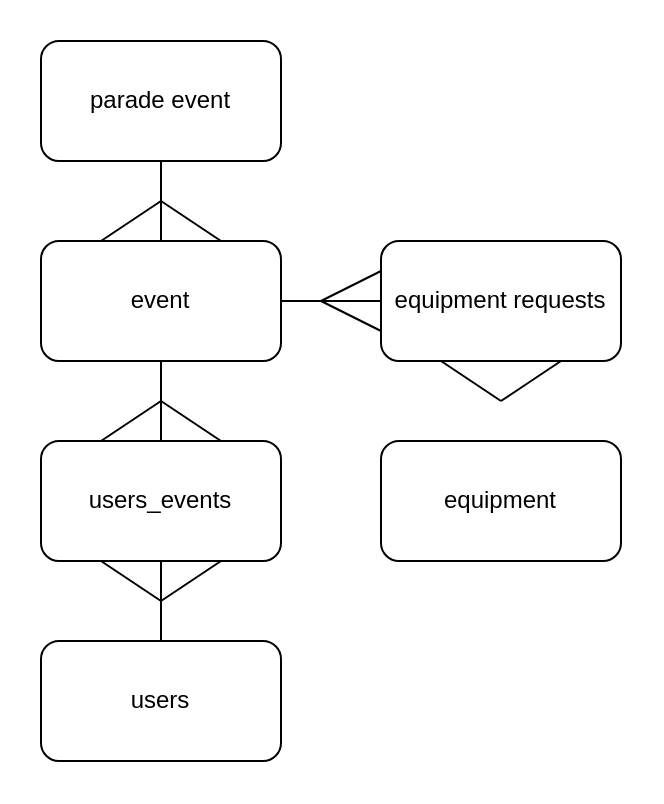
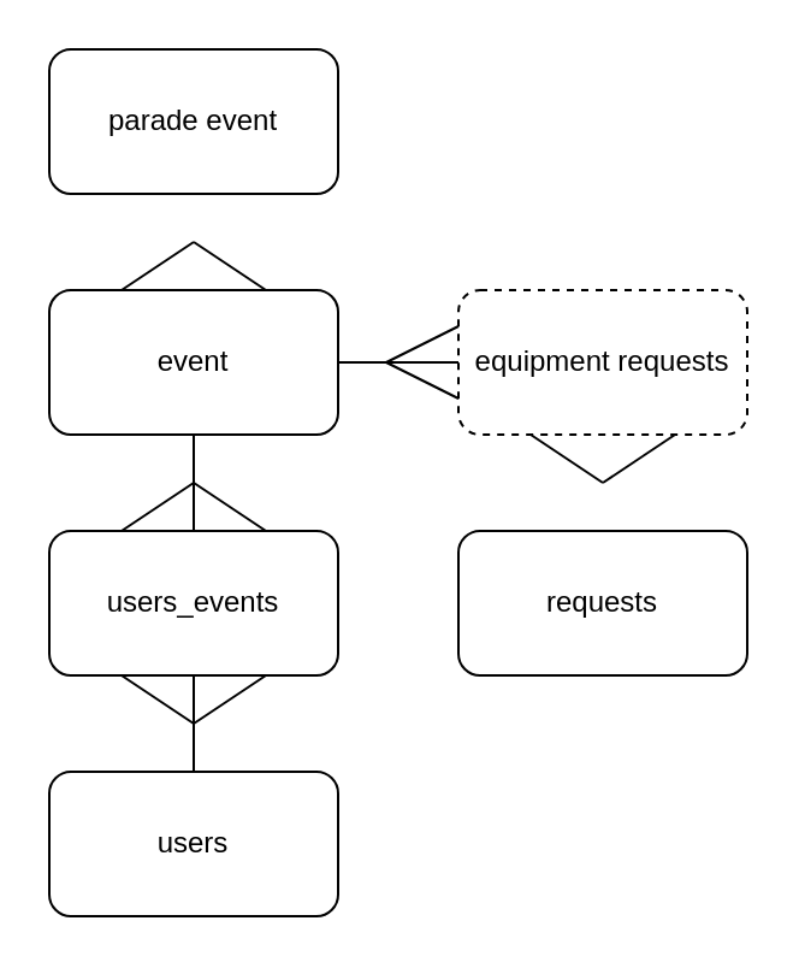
  <mxCell id="0" />
  <mxCell id="1" parent="0" />
  <mxCell id="2" value="parade event" style="rounded=1;whiteSpace=wrap;html=1;" parent="1" vertex="1"><mxGeometry x="20" y="20" width="120" height="60" as="geometry" /></mxCell>
  <mxCell id="3" value="event" style="rounded=1;whiteSpace=wrap;html=1;" parent="1" vertex="1"><mxGeometry x="20" y="120" width="120" height="60" as="geometry" /></mxCell>
- <mxCell id="4" value="" style="endArrow=none;html=1;rounded=0;entryX=0.5;entryY=1;entryDx=0;entryDy=0;exitX=0.5;exitY=0;exitDx=0;exitDy=0;" parent="1" source="3" target="2" edge="1"><mxGeometry width="50" height="50" relative="1" as="geometry"><mxPoint x="60" y="180" as="sourcePoint" /><mxPoint x="110" y="130" as="targetPoint" /></mxGeometry></mxCell>
  <mxCell id="5" value="" style="endArrow=none;html=1;rounded=0;exitX=0.25;exitY=0;exitDx=0;exitDy=0;" parent="1" source="3" edge="1"><mxGeometry width="50" height="50" relative="1" as="geometry"><mxPoint x="60" y="180" as="sourcePoint" /><mxPoint x="80" y="100" as="targetPoint" /></mxGeometry></mxCell>
  <mxCell id="6" value="" style="endArrow=none;html=1;rounded=0;entryX=0.75;entryY=0;entryDx=0;entryDy=0;" parent="1" target="3" edge="1"><mxGeometry width="50" height="50" relative="1" as="geometry"><mxPoint x="80" y="100" as="sourcePoint" /><mxPoint x="110" y="130" as="targetPoint" /></mxGeometry></mxCell>
- <mxCell id="7" value="equipment requests" style="rounded=1;whiteSpace=wrap;html=1;" parent="1" vertex="1"><mxGeometry x="190" y="120" width="120" height="60" as="geometry" /></mxCell>
- <mxCell id="8" value="equipment" style="rounded=1;whiteSpace=wrap;html=1;" parent="1" vertex="1"><mxGeometry x="190" y="220" width="120" height="60" as="geometry" /></mxCell>
+ <mxCell id="7" value="equipment requests" style="rounded=1;whiteSpace=wrap;html=1;dashed=1;" parent="1" vertex="1"><mxGeometry x="190" y="120" width="120" height="60" as="geometry" /></mxCell>
+ <mxCell id="8" value="requests" style="rounded=1;whiteSpace=wrap;html=1;" parent="1" vertex="1"><mxGeometry x="190" y="220" width="120" height="60" as="geometry" /></mxCell>
  <mxCell id="9" value="" style="endArrow=none;html=1;rounded=0;entryX=0;entryY=0.5;entryDx=0;entryDy=0;exitX=1;exitY=0.5;exitDx=0;exitDy=0;" parent="1" source="3" target="7" edge="1"><mxGeometry width="50" height="50" relative="1" as="geometry"><mxPoint x="60" y="260" as="sourcePoint" /><mxPoint x="110" y="210" as="targetPoint" /></mxGeometry></mxCell>
  <mxCell id="10" value="" style="endArrow=none;html=1;rounded=0;exitX=0;exitY=0.25;exitDx=0;exitDy=0;" parent="1" source="7" edge="1"><mxGeometry width="50" height="50" relative="1" as="geometry"><mxPoint x="60" y="260" as="sourcePoint" /><mxPoint x="160" y="150" as="targetPoint" /></mxGeometry></mxCell>
  <mxCell id="11" value="" style="endArrow=none;html=1;rounded=0;entryX=0;entryY=0.75;entryDx=0;entryDy=0;" parent="1" target="7" edge="1"><mxGeometry width="50" height="50" relative="1" as="geometry"><mxPoint x="160" y="150" as="sourcePoint" /><mxPoint x="110" y="210" as="targetPoint" /></mxGeometry></mxCell>
  <mxCell id="12" value="" style="endArrow=none;html=1;rounded=0;entryX=0.25;entryY=1;entryDx=0;entryDy=0;" parent="1" target="7" edge="1"><mxGeometry width="50" height="50" relative="1" as="geometry"><mxPoint x="250" y="200" as="sourcePoint" /><mxPoint x="110" y="210" as="targetPoint" /></mxGeometry></mxCell>
  <mxCell id="13" value="" style="endArrow=none;html=1;rounded=0;entryX=0.75;entryY=1;entryDx=0;entryDy=0;" parent="1" target="7" edge="1"><mxGeometry width="50" height="50" relative="1" as="geometry"><mxPoint x="250" y="200" as="sourcePoint" /><mxPoint x="110" y="210" as="targetPoint" /></mxGeometry></mxCell>
  <mxCell id="14" value="users_events" style="rounded=1;whiteSpace=wrap;html=1;" parent="1" vertex="1"><mxGeometry x="20" y="220" width="120" height="60" as="geometry" /></mxCell>
  <mxCell id="15" value="" style="endArrow=none;html=1;rounded=0;exitX=0.5;exitY=0;exitDx=0;exitDy=0;entryX=0.5;entryY=1;entryDx=0;entryDy=0;" parent="1" source="14" target="3" edge="1"><mxGeometry width="50" height="50" relative="1" as="geometry"><mxPoint x="60" y="220" as="sourcePoint" /><mxPoint x="110" y="170" as="targetPoint" /></mxGeometry></mxCell>
  <mxCell id="16" value="" style="endArrow=none;html=1;rounded=0;exitX=0.25;exitY=0;exitDx=0;exitDy=0;" parent="1" source="14" edge="1"><mxGeometry width="50" height="50" relative="1" as="geometry"><mxPoint x="60" y="220" as="sourcePoint" /><mxPoint x="80" y="200" as="targetPoint" /></mxGeometry></mxCell>
  <mxCell id="17" value="" style="endArrow=none;html=1;rounded=0;entryX=0.75;entryY=0;entryDx=0;entryDy=0;" parent="1" target="14" edge="1"><mxGeometry width="50" height="50" relative="1" as="geometry"><mxPoint x="80" y="200" as="sourcePoint" /><mxPoint x="110" y="180" as="targetPoint" /></mxGeometry></mxCell>
  <mxCell id="18" value="users" style="rounded=1;whiteSpace=wrap;html=1;" vertex="1" parent="1"><mxGeometry x="20" y="320" width="120" height="60" as="geometry" /></mxCell>
  <mxCell id="19" value="" style="endArrow=none;html=1;exitX=0.5;exitY=1;exitDx=0;exitDy=0;" edge="1" parent="1" source="14" target="18"><mxGeometry width="50" height="50" relative="1" as="geometry"><mxPoint x="260" y="240" as="sourcePoint" /><mxPoint x="310" y="190" as="targetPoint" /></mxGeometry></mxCell>
  <mxCell id="20" value="" style="endArrow=none;html=1;entryX=0.75;entryY=1;entryDx=0;entryDy=0;" edge="1" parent="1" target="14"><mxGeometry width="50" height="50" relative="1" as="geometry"><mxPoint x="80" y="300" as="sourcePoint" /><mxPoint x="90" y="320" as="targetPoint" /></mxGeometry></mxCell>
  <mxCell id="21" value="" style="endArrow=none;html=1;entryX=0.25;entryY=1;entryDx=0;entryDy=0;" edge="1" parent="1" target="14"><mxGeometry width="50" height="50" relative="1" as="geometry"><mxPoint x="80" y="300" as="sourcePoint" /><mxPoint x="120" y="330" as="targetPoint" /></mxGeometry></mxCell>
